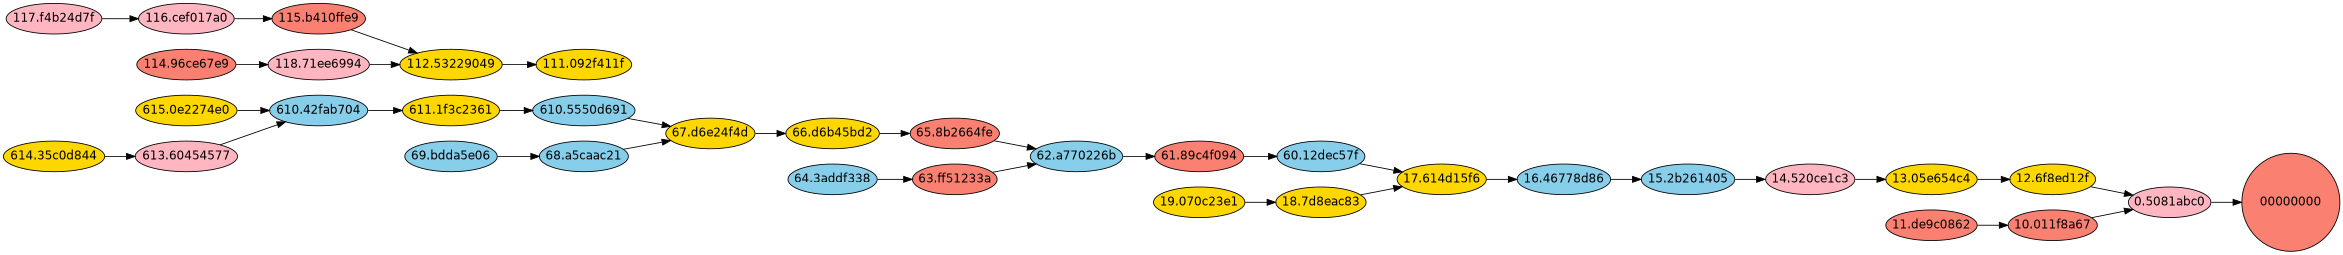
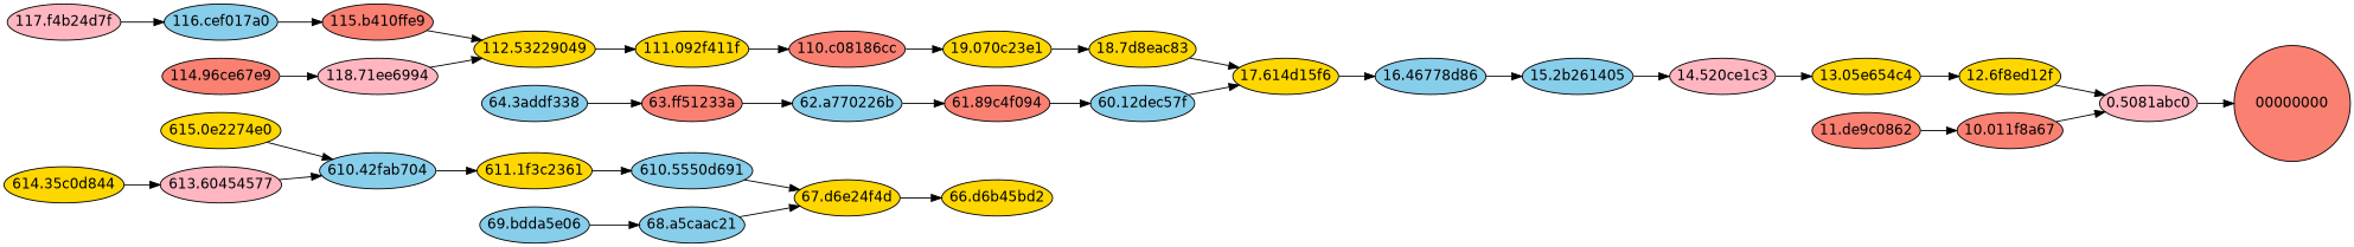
  digraph {
    fontname="DejaVu Sans"
    rankdir=LR
    node [fillcolor=gold fontcolor=black fontname="DejaVu Sans" margin=0.01 style=filled]
    edge [fontname="DejaVu Sans"]
    "615.0e2274e0"
    n2 [fillcolor=skyblue label="610.42fab704"]
    "611.1f3c2361"
    "614.35c0d844"
    613.60454577 [fillcolor=lightpink]
    "610.5550d691" [fillcolor=skyblue]
    "67.d6e24f4d"
    "117.f4b24d7f" [fillcolor=lightpink]
-   "116.cef017a0" [fillcolor=lightpink]
+   "116.cef017a0" [fillcolor=skyblue]
    "115.b410ffe9" [fillcolor=salmon]
    n11 [label=112.53229049]
    "111.092f411f"
    "114.96ce67e9" [fillcolor=salmon]
    n14 [fillcolor=lightpink label="118.71ee6994"]
+   "110.c08186cc" [fillcolor=salmon]
    "19.070c23e1"
    "66.d6b45bd2"
    "69.bdda5e06" [fillcolor=skyblue]
    "68.a5caac21" [fillcolor=skyblue]
-   "65.8b2664fe" [fillcolor=salmon]
    "62.a770226b" [fillcolor=skyblue]
    "61.89c4f094" [fillcolor=salmon]
    "64.3addf338" [fillcolor=skyblue]
    "63.ff51233a" [fillcolor=salmon]
    "60.12dec57f" [fillcolor=skyblue]
    "17.614d15f6"
    "18.7d8eac83"
    n28 [fillcolor=skyblue label="16.46778d86"]
    "15.2b261405" [fillcolor=skyblue]
    "14.520ce1c3" [fillcolor=lightpink]
    n31 [label="13.05e654c4"]
    "12.6f8ed12f"
    "11.de9c0862" [fillcolor=salmon]
    "10.011f8a67" [fillcolor=salmon]
    "0.5081abc0" [fillcolor=lightpink]
    00000000 [fillcolor=salmon shape=circle fontcolor="" margin=""]
    subgraph sub_1 {
      "615.0e2274e0"
      n2
      "611.1f3c2361"
      "614.35c0d844"
      613.60454577
      "610.5550d691"
      "67.d6e24f4d"
    }
    subgraph sub_2 {
      "117.f4b24d7f"
      "116.cef017a0"
      "115.b410ffe9"
      n11
      "111.092f411f"
      "114.96ce67e9"
      n14
+     "110.c08186cc"
      "19.070c23e1"
    }
    subgraph sub_3 {
      "67.d6e24f4d"
      "66.d6b45bd2"
      "69.bdda5e06"
      "68.a5caac21"
-     "65.8b2664fe"
      "62.a770226b"
      "61.89c4f094"
      "64.3addf338"
      "63.ff51233a"
      "60.12dec57f"
      "17.614d15f6"
    }
    subgraph sub_4 {
      "19.070c23e1"
      "17.614d15f6"
      "18.7d8eac83"
      n28
      "15.2b261405"
      "14.520ce1c3"
      n31
      "12.6f8ed12f"
      "11.de9c0862"
      "10.011f8a67"
      "0.5081abc0"
    }
    "615.0e2274e0" -> n2
    n2 -> "611.1f3c2361"
    "611.1f3c2361" -> "610.5550d691"
    "614.35c0d844" -> 613.60454577
    613.60454577 -> n2
    "610.5550d691" -> "67.d6e24f4d"
    "67.d6e24f4d" -> "66.d6b45bd2"
    "117.f4b24d7f" -> "116.cef017a0"
    "116.cef017a0" -> "115.b410ffe9"
    "115.b410ffe9" -> n11
    n11 -> "111.092f411f"
+   "111.092f411f" -> "110.c08186cc"
    "114.96ce67e9" -> n14
    n14 -> n11
+   "110.c08186cc" -> "19.070c23e1"
    "19.070c23e1" -> "18.7d8eac83"
-   "66.d6b45bd2" -> "65.8b2664fe"
    "69.bdda5e06" -> "68.a5caac21"
    "68.a5caac21" -> "67.d6e24f4d"
-   "65.8b2664fe" -> "62.a770226b"
    "62.a770226b" -> "61.89c4f094"
    "61.89c4f094" -> "60.12dec57f"
    "64.3addf338" -> "63.ff51233a"
    "63.ff51233a" -> "62.a770226b"
    "60.12dec57f" -> "17.614d15f6"
    "17.614d15f6" -> n28
    "18.7d8eac83" -> "17.614d15f6"
    n28 -> "15.2b261405"
    "15.2b261405" -> "14.520ce1c3"
    "14.520ce1c3" -> n31
    n31 -> "12.6f8ed12f"
    "12.6f8ed12f" -> "0.5081abc0"
    "11.de9c0862" -> "10.011f8a67"
    "10.011f8a67" -> "0.5081abc0"
    "0.5081abc0" -> 00000000
  }
